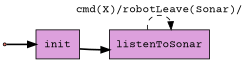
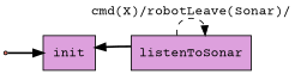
  digraph {
    fontname="Courier Prime"
    rankdir=LR
    node [fillcolor=plum fontname="Courier Prime" shape=box style=filled]
    edge [fontname="Courier Prime" style=bold]
    iniziale [fillcolor=salmon shape=point]
    init
    listenToSonar
    iniziale -> init
-   init -> listenToSonar
+   listenToSonar -> init
    listenToSonar -> listenToSonar [label="cmd(X)/robotLeave(Sonar)/" style=dashed]
  }
